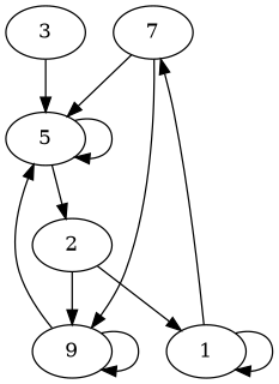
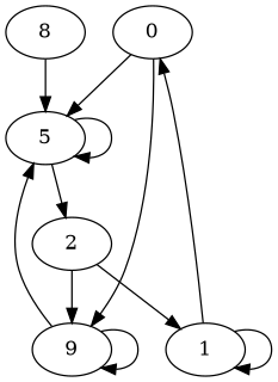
  digraph {
-   0 [label=7]
+   0
    5
    n3 [label=9]
    2
-   3
+   3 [label=8]
    1
    0 -> 5
    0 -> n3
    5 -> 5
    5 -> 2
    n3 -> 5
    n3 -> n3
    2 -> n3
    2 -> 1
    3 -> 5
    1 -> 0
    1 -> 1
  }
